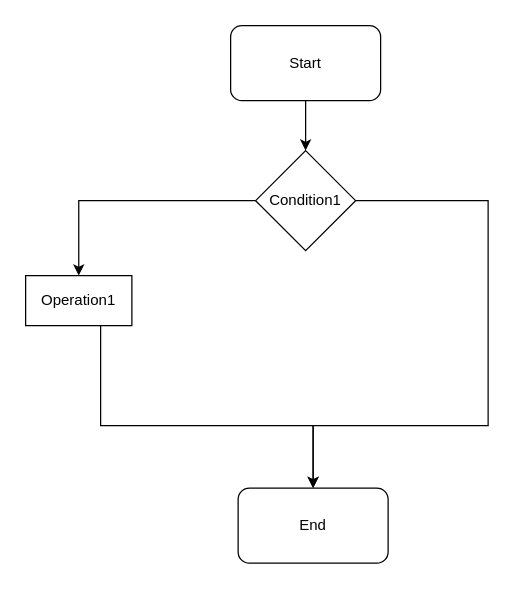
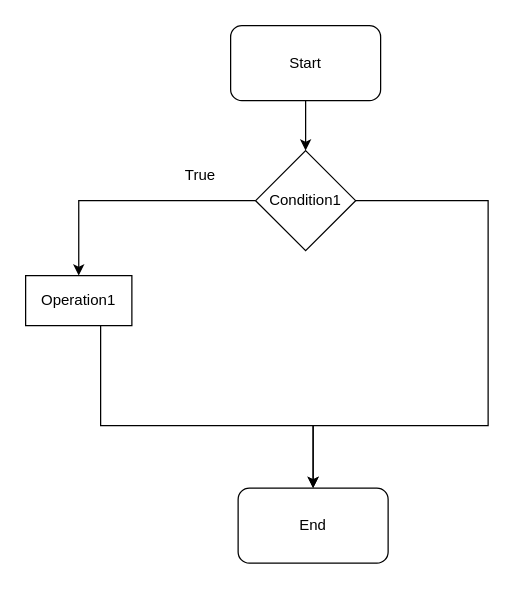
  <mxCell id="0" />
  <mxCell id="1" parent="0" />
  <mxCell id="2" style="edgeStyle=orthogonalEdgeStyle;rounded=0;orthogonalLoop=1;jettySize=auto;html=1;" parent="1" source="3" target="6" edge="1"><mxGeometry relative="1" as="geometry" /></mxCell>
  <mxCell id="3" value="Start" style="rounded=1;whiteSpace=wrap;html=1;" parent="1" vertex="1"><mxGeometry x="184" y="20" width="120" height="60" as="geometry" /></mxCell>
  <mxCell id="4" value="" style="edgeStyle=orthogonalEdgeStyle;rounded=0;orthogonalLoop=1;jettySize=auto;html=1;" parent="1" source="6" target="8" edge="1"><mxGeometry relative="1" as="geometry" /></mxCell>
  <mxCell id="5" style="edgeStyle=orthogonalEdgeStyle;rounded=0;orthogonalLoop=1;jettySize=auto;html=1;exitX=1;exitY=0.5;exitDx=0;exitDy=0;" parent="1" source="6" target="9" edge="1"><mxGeometry relative="1" as="geometry"><mxPoint x="230" y="430" as="targetPoint" /><mxPoint x="456" y="180" as="sourcePoint" /><Array as="points"><mxPoint x="390" y="160" /><mxPoint x="390" y="340" /><mxPoint x="250" y="340" /></Array></mxGeometry></mxCell>
  <mxCell id="6" value="Condition1" style="rhombus;whiteSpace=wrap;html=1;" parent="1" vertex="1"><mxGeometry x="204" y="120" width="80" height="80" as="geometry" /></mxCell>
  <mxCell id="7" style="edgeStyle=orthogonalEdgeStyle;rounded=0;orthogonalLoop=1;jettySize=auto;html=1;" parent="1" source="8" target="9" edge="1"><mxGeometry relative="1" as="geometry"><mxPoint x="220" y="390" as="targetPoint" /><Array as="points"><mxPoint x="80" y="340" /><mxPoint x="250" y="340" /></Array></mxGeometry></mxCell>
  <mxCell id="8" value="Operation1" style="whiteSpace=wrap;html=1;" parent="1" vertex="1"><mxGeometry x="20" y="220" width="85" height="40" as="geometry" /></mxCell>
  <mxCell id="9" value="End" style="rounded=1;whiteSpace=wrap;html=1;" parent="1" vertex="1"><mxGeometry x="190" y="390" width="120" height="60" as="geometry" /></mxCell>
+ <mxCell id="10" value="True" style="text;html=1;strokeColor=none;fillColor=none;align=center;verticalAlign=middle;whiteSpace=wrap;rounded=0;" parent="1" vertex="1"><mxGeometry x="140" y="130" width="40" height="20" as="geometry" /></mxCell>
